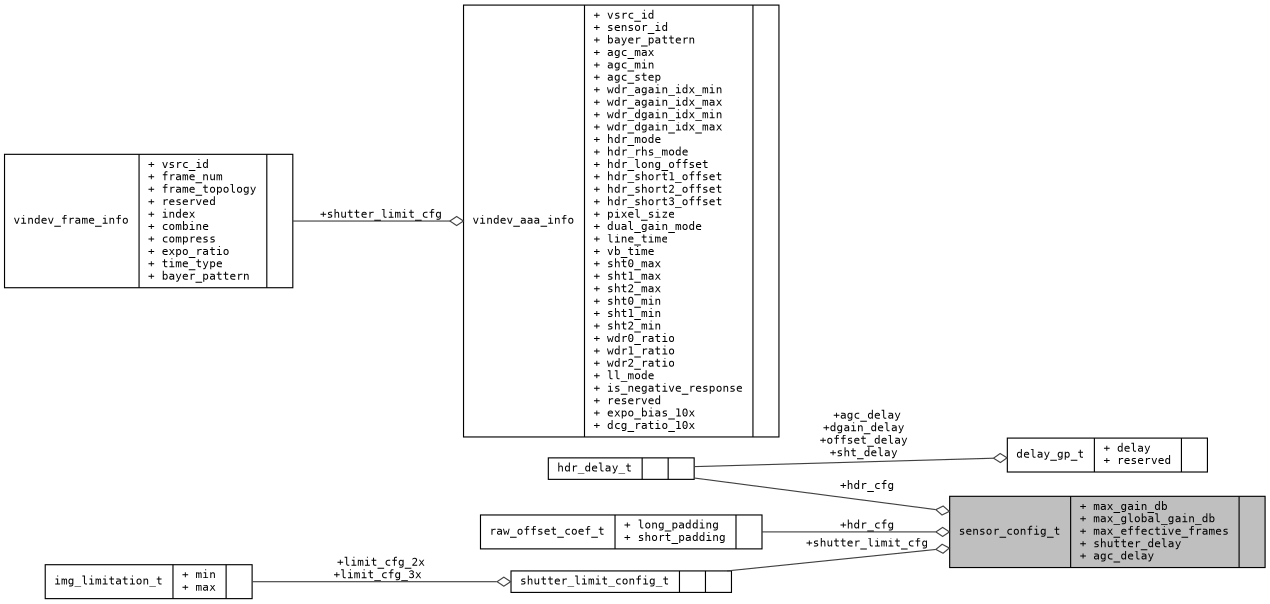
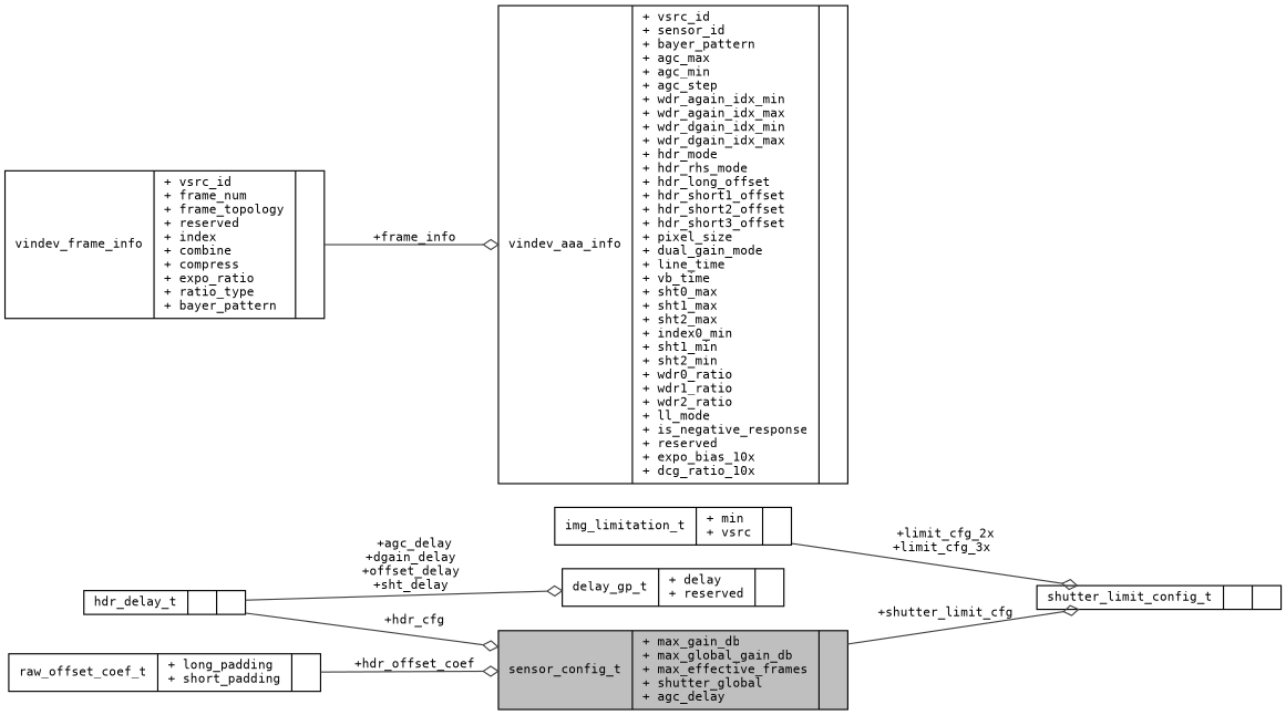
  digraph {
    fontname="DejaVu Sans Mono"
    rankdir=LR
    node [color=black fontname="DejaVu Sans Mono" fontsize=10 shape=record]
    edge [arrowhead=odiamond color=grey25 fontname="DejaVu Sans Mono" fontsize=10 labelfontname=Helvetica labelfontsize=10 style=solid]
-   n1 [fillcolor=grey75 fontcolor=black height=0.2 label="{sensor_config_t\n|+ max_gain_db\l+ max_global_gain_db\l+ max_effective_frames\l+ shutter_delay\l+ agc_delay\l|}" style=filled width=0.4]
+   n1 [fillcolor=grey75 fontcolor=black height=0.2 label="{sensor_config_t\n|+ max_gain_db\l+ max_global_gain_db\l+ max_effective_frames\l+ shutter_global\l+ agc_delay\l|}" style=filled width=0.4]
    n2 [height=0.2 label="{hdr_delay_t\n||}" width=0.4]
    n3 [height=0.2 label="{delay_gp_t\n|+ delay\l+ reserved\l|}" width=0.4]
    n4 [height=0.2 label="{raw_offset_coef_t\n|+ long_padding\l+ short_padding\l|}" width=0.4]
-   n5 [height=0.2 label="{vindev_aaa_info\n|+ vsrc_id\l+ sensor_id\l+ bayer_pattern\l+ agc_max\l+ agc_min\l+ agc_step\l+ wdr_again_idx_min\l+ wdr_again_idx_max\l+ wdr_dgain_idx_min\l+ wdr_dgain_idx_max\l+ hdr_mode\l+ hdr_rhs_mode\l+ hdr_long_offset\l+ hdr_short1_offset\l+ hdr_short2_offset\l+ hdr_short3_offset\l+ pixel_size\l+ dual_gain_mode\l+ line_time\l+ vb_time\l+ sht0_max\l+ sht1_max\l+ sht2_max\l+ sht0_min\l+ sht1_min\l+ sht2_min\l+ wdr0_ratio\l+ wdr1_ratio\l+ wdr2_ratio\l+ ll_mode\l+ is_negative_response\l+ reserved\l+ expo_bias_10x\l+ dcg_ratio_10x\l|}" width=0.4]
-   n6 [height=0.2 label="{vindev_frame_info\n|+ vsrc_id\l+ frame_num\l+ frame_topology\l+ reserved\l+ index\l+ combine\l+ compress\l+ expo_ratio\l+ time_type\l+ bayer_pattern\l|}" width=0.4]
+   n5 [height=0.2 label="{vindev_aaa_info\n|+ vsrc_id\l+ sensor_id\l+ bayer_pattern\l+ agc_max\l+ agc_min\l+ agc_step\l+ wdr_again_idx_min\l+ wdr_again_idx_max\l+ wdr_dgain_idx_min\l+ wdr_dgain_idx_max\l+ hdr_mode\l+ hdr_rhs_mode\l+ hdr_long_offset\l+ hdr_short1_offset\l+ hdr_short2_offset\l+ hdr_short3_offset\l+ pixel_size\l+ dual_gain_mode\l+ line_time\l+ vb_time\l+ sht0_max\l+ sht1_max\l+ sht2_max\l+ index0_min\l+ sht1_min\l+ sht2_min\l+ wdr0_ratio\l+ wdr1_ratio\l+ wdr2_ratio\l+ ll_mode\l+ is_negative_response\l+ reserved\l+ expo_bias_10x\l+ dcg_ratio_10x\l|}" width=0.4]
+   n6 [height=0.2 label="{vindev_frame_info\n|+ vsrc_id\l+ frame_num\l+ frame_topology\l+ reserved\l+ index\l+ combine\l+ compress\l+ expo_ratio\l+ ratio_type\l+ bayer_pattern\l|}" width=0.4]
    n7 [height=0.2 label="{shutter_limit_config_t\n||}" width=0.4]
-   n8 [height=0.2 label="{img_limitation_t\n|+ min\l+ max\l|}" width=0.4]
+   n8 [height=0.2 label="{img_limitation_t\n|+ min\l+ vsrc\l|}" width=0.4]
    n2 -> n1 [label=" +hdr_cfg"]
    n2 -> n3 [label=" +agc_delay\n+dgain_delay\n+offset_delay\n+sht_delay"]
-   n4 -> n1 [label=" +hdr_cfg"]
-   n6 -> n5 [label=" +shutter_limit_cfg"]
-   n7 -> n1 [label=" +shutter_limit_cfg"]
+   n4 -> n1 [label=" +hdr_offset_coef"]
+   n6 -> n5 [label=" +frame_info"]
+   n1 -> n7 [label=" +shutter_limit_cfg"]
    n8 -> n7 [label=" +limit_cfg_2x\n+limit_cfg_3x"]
  }
